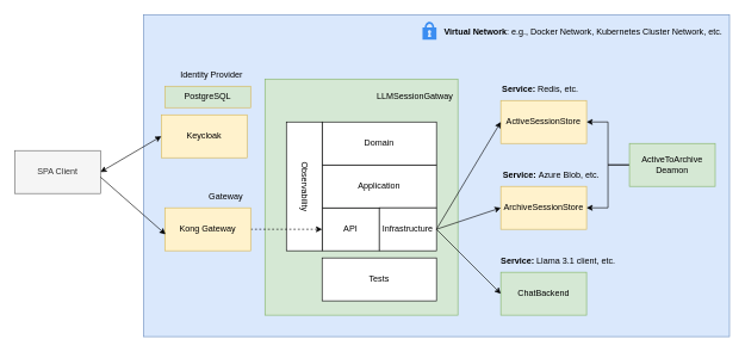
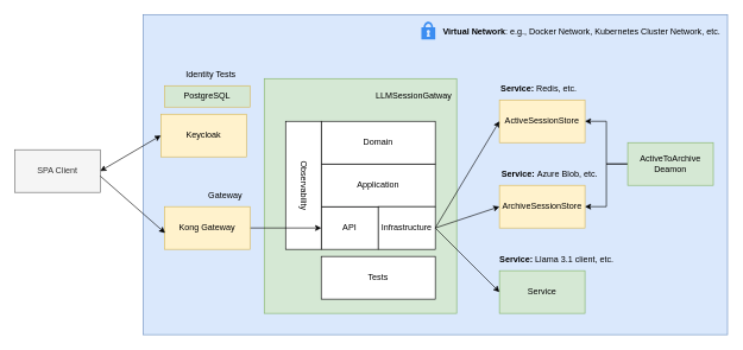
  <mxCell id="0" />
  <mxCell id="1" parent="0" />
  <mxCell id="2" value="" style="rounded=0;whiteSpace=wrap;html=1;fillColor=#dae8fc;strokeColor=#6c8ebf;" vertex="1" parent="1"><mxGeometry x="200" y="20" width="820" height="450" as="geometry" /></mxCell>
  <mxCell id="3" value="&lt;strong data-end=&quot;85&quot; data-start=&quot;66&quot;&gt;Virtual Network&lt;/strong&gt;: e.g., Docker Network, Kubernetes Cluster Network, etc." style="text;html=1;align=center;verticalAlign=middle;resizable=0;points=[];autosize=1;strokeColor=none;fillColor=none;" vertex="1" parent="1"><mxGeometry x="610" y="30" width="410" height="30" as="geometry" /></mxCell>
  <mxCell id="4" value="" style="rounded=0;whiteSpace=wrap;html=1;fillColor=#d5e8d4;strokeColor=#82b366;" vertex="1" parent="1"><mxGeometry x="370" y="110" width="270" height="330" as="geometry" /></mxCell>
  <mxCell id="5" value="LLMSessionGatway" style="text;html=1;align=center;verticalAlign=middle;whiteSpace=wrap;rounded=0;" vertex="1" parent="1"><mxGeometry x="550" y="120" width="60" height="30" as="geometry" /></mxCell>
  <mxCell id="6" value="API" style="rounded=0;whiteSpace=wrap;html=1;" vertex="1" parent="1"><mxGeometry x="450" y="290" width="80" height="60" as="geometry" /></mxCell>
  <mxCell id="7" value="Application" style="rounded=0;whiteSpace=wrap;html=1;" vertex="1" parent="1"><mxGeometry x="450" y="230" width="160" height="60" as="geometry" /></mxCell>
  <mxCell id="8" value="Infrastructure" style="rounded=0;whiteSpace=wrap;html=1;" vertex="1" parent="1"><mxGeometry x="530" y="290" width="80" height="60" as="geometry" /></mxCell>
  <mxCell id="9" value="Domain" style="rounded=0;whiteSpace=wrap;html=1;" vertex="1" parent="1"><mxGeometry x="450" y="170" width="160" height="60" as="geometry" /></mxCell>
  <mxCell id="10" value="" style="rounded=0;whiteSpace=wrap;html=1;" vertex="1" parent="1"><mxGeometry x="400" y="170" width="50" height="180" as="geometry" /></mxCell>
  <mxCell id="11" value="Observability" style="text;html=1;align=center;verticalAlign=middle;resizable=0;points=[];autosize=1;strokeColor=none;fillColor=none;rotation=90;" vertex="1" parent="1"><mxGeometry x="380" y="245" width="90" height="30" as="geometry" /></mxCell>
  <mxCell id="12" value="Tests" style="rounded=0;whiteSpace=wrap;html=1;" vertex="1" parent="1"><mxGeometry x="450" y="360" width="160" height="60" as="geometry" /></mxCell>
  <mxCell id="13" value="ActiveSessionStore" style="rounded=0;whiteSpace=wrap;html=1;fillColor=#fff2cc;strokeColor=#d6b656;" vertex="1" parent="1"><mxGeometry x="700" y="140" width="120" height="60" as="geometry" /></mxCell>
  <mxCell id="14" value="ArchiveSessionStore" style="rounded=0;whiteSpace=wrap;html=1;fillColor=#fff2cc;strokeColor=#d6b656;" vertex="1" parent="1"><mxGeometry x="700" y="260" width="120" height="60" as="geometry" /></mxCell>
- <mxCell id="15" value="ChatBackend" style="rounded=0;whiteSpace=wrap;html=1;fillColor=#d5e8d4;strokeColor=#82b366;" vertex="1" parent="1"><mxGeometry x="700" y="380" width="120" height="60" as="geometry" /></mxCell>
+ <mxCell id="15" value="Service" style="rounded=0;whiteSpace=wrap;html=1;fillColor=#d5e8d4;strokeColor=#82b366;" vertex="1" parent="1"><mxGeometry x="700" y="380" width="120" height="60" as="geometry" /></mxCell>
  <mxCell id="16" value="" style="endArrow=classic;html=1;rounded=0;exitX=1;exitY=0.5;exitDx=0;exitDy=0;entryX=0;entryY=0.5;entryDx=0;entryDy=0;" edge="1" parent="1" source="8" target="15"><mxGeometry width="50" height="50" relative="1" as="geometry"><mxPoint x="320" y="350" as="sourcePoint" /><mxPoint x="550" y="770" as="targetPoint" /></mxGeometry></mxCell>
  <mxCell id="17" value="" style="endArrow=classic;html=1;rounded=0;exitX=1;exitY=0.5;exitDx=0;exitDy=0;entryX=0;entryY=0.5;entryDx=0;entryDy=0;" edge="1" parent="1" source="8" target="14"><mxGeometry width="50" height="50" relative="1" as="geometry"><mxPoint x="320" y="350" as="sourcePoint" /><mxPoint x="370" y="300" as="targetPoint" /></mxGeometry></mxCell>
  <mxCell id="18" value="" style="endArrow=classic;html=1;rounded=0;exitX=1;exitY=0.5;exitDx=0;exitDy=0;entryX=0;entryY=0.5;entryDx=0;entryDy=0;" edge="1" parent="1" source="8" target="13"><mxGeometry width="50" height="50" relative="1" as="geometry"><mxPoint x="320" y="350" as="sourcePoint" /><mxPoint x="370" y="300" as="targetPoint" /></mxGeometry></mxCell>
  <mxCell id="19" value="&lt;strong data-end=&quot;50&quot; data-start=&quot;32&quot;&gt;Service:&lt;/strong&gt;&amp;nbsp;Redis, etc." style="text;html=1;align=center;verticalAlign=middle;resizable=0;points=[];autosize=1;strokeColor=none;fillColor=none;" vertex="1" parent="1"><mxGeometry x="690" y="110" width="130" height="30" as="geometry" /></mxCell>
  <mxCell id="20" value="&lt;strong data-end=&quot;50&quot; data-start=&quot;32&quot;&gt;Service:&lt;/strong&gt;&amp;nbsp;Azure Blob, etc." style="text;html=1;align=center;verticalAlign=middle;resizable=0;points=[];autosize=1;strokeColor=none;fillColor=none;" vertex="1" parent="1"><mxGeometry x="690" y="230" width="160" height="30" as="geometry" /></mxCell>
  <mxCell id="21" value="&lt;strong data-end=&quot;50&quot; data-start=&quot;32&quot;&gt;Service:&lt;/strong&gt;&amp;nbsp;Llama 3.1 client, etc." style="text;html=1;align=center;verticalAlign=middle;resizable=0;points=[];autosize=1;strokeColor=none;fillColor=none;" vertex="1" parent="1"><mxGeometry x="690" y="350" width="180" height="30" as="geometry" /></mxCell>
  <mxCell id="22" style="edgeStyle=orthogonalEdgeStyle;rounded=0;orthogonalLoop=1;jettySize=auto;html=1;entryX=1;entryY=0.5;entryDx=0;entryDy=0;" edge="1" parent="1" source="24" target="14"><mxGeometry relative="1" as="geometry" /></mxCell>
  <mxCell id="23" style="edgeStyle=orthogonalEdgeStyle;rounded=0;orthogonalLoop=1;jettySize=auto;html=1;entryX=1;entryY=0.5;entryDx=0;entryDy=0;" edge="1" parent="1" source="24" target="13"><mxGeometry relative="1" as="geometry" /></mxCell>
  <mxCell id="24" value="ActiveToArchive&lt;div&gt;Deamon&lt;/div&gt;" style="rounded=0;whiteSpace=wrap;html=1;fillColor=#d5e8d4;strokeColor=#82b366;" vertex="1" parent="1"><mxGeometry x="880" y="200" width="120" height="60" as="geometry" /></mxCell>
- <mxCell id="25" style="edgeStyle=orthogonalEdgeStyle;rounded=0;orthogonalLoop=1;jettySize=auto;html=1;dashed=1;" edge="1" parent="1" source="26" target="6"><mxGeometry relative="1" as="geometry" /></mxCell>
+ <mxCell id="25" style="edgeStyle=orthogonalEdgeStyle;rounded=0;orthogonalLoop=1;jettySize=auto;html=1;" edge="1" parent="1" source="26" target="6"><mxGeometry relative="1" as="geometry" /></mxCell>
  <mxCell id="26" value="Kong Gateway" style="rounded=0;whiteSpace=wrap;html=1;fillColor=#fff2cc;strokeColor=#d6b656;" vertex="1" parent="1"><mxGeometry x="230" y="290" width="120" height="60" as="geometry" /></mxCell>
  <mxCell id="27" value="Keycloak" style="rounded=0;whiteSpace=wrap;html=1;fillColor=#fff2cc;strokeColor=#d6b656;" vertex="1" parent="1"><mxGeometry x="225" y="160" width="120" height="60" as="geometry" /></mxCell>
  <mxCell id="28" value="PostgreSQL" style="rounded=0;whiteSpace=wrap;html=1;fillColor=#d5e8d4;strokeColor=#d6b656;" vertex="1" parent="1"><mxGeometry x="230" y="120" width="120" height="30" as="geometry" /></mxCell>
  <mxCell id="29" value="SPA Client" style="rounded=0;whiteSpace=wrap;html=1;fillColor=#f5f5f5;strokeColor=#666666;fontColor=#333333;" vertex="1" parent="1"><mxGeometry x="20" y="210" width="120" height="60" as="geometry" /></mxCell>
  <mxCell id="30" value="" style="endArrow=classic;html=1;rounded=0;exitX=1;exitY=0.617;exitDx=0;exitDy=0;exitPerimeter=0;entryX=0.008;entryY=0.617;entryDx=0;entryDy=0;entryPerimeter=0;" edge="1" parent="1" source="29" target="26"><mxGeometry width="50" height="50" relative="1" as="geometry"><mxPoint x="320" y="340" as="sourcePoint" /><mxPoint x="370" y="290" as="targetPoint" /></mxGeometry></mxCell>
  <mxCell id="31" value="" style="endArrow=classic;startArrow=classic;html=1;rounded=0;exitX=1;exitY=0.5;exitDx=0;exitDy=0;entryX=0;entryY=0.5;entryDx=0;entryDy=0;" edge="1" parent="1" source="29" target="27"><mxGeometry width="50" height="50" relative="1" as="geometry"><mxPoint x="320" y="340" as="sourcePoint" /><mxPoint x="370" y="290" as="targetPoint" /></mxGeometry></mxCell>
- <mxCell id="32" value="Identity Provider" style="text;html=1;align=center;verticalAlign=middle;resizable=0;points=[];autosize=1;strokeColor=none;fillColor=none;" vertex="1" parent="1"><mxGeometry x="240" y="90" width="110" height="30" as="geometry" /></mxCell>
+ <mxCell id="32" value="Identity Tests" style="text;html=1;align=center;verticalAlign=middle;resizable=0;points=[];autosize=1;strokeColor=none;fillColor=none;" vertex="1" parent="1"><mxGeometry x="240" y="90" width="110" height="30" as="geometry" /></mxCell>
  <mxCell id="33" value="Gateway" style="text;html=1;align=center;verticalAlign=middle;resizable=0;points=[];autosize=1;strokeColor=none;fillColor=none;" vertex="1" parent="1"><mxGeometry x="280" y="260" width="70" height="30" as="geometry" /></mxCell>
  <mxCell id="34" value="" style="sketch=0;html=1;aspect=fixed;strokeColor=none;shadow=0;fillColor=#3B8DF1;verticalAlign=top;labelPosition=center;verticalLabelPosition=bottom;shape=mxgraph.gcp2.lock" vertex="1" parent="1"><mxGeometry x="590.5" y="30" width="19.5" height="25" as="geometry" /></mxCell>
